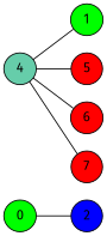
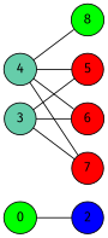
  graph {
    fontname="Fira Sans"
    rankdir=LR
    splines=false
    node [fillcolor=red fontname="Fira Sans" shape=ellipse style=filled]
    edge [fontname="Fira Sans"]
    0 [fillcolor=green height=0.3 width=0.3]
    2 [fillcolor=blue height=0.3 width=0.3]
-   1 [fillcolor=green height=0.3 width=0.3]
+   1 [fillcolor=green height=0.3 width=0.3 label=8]
+   3 [fillcolor=aquamarine3 height=0.3 width=0.3]
    5 [height=0.3 width=0.3]
    6 [height=0.3 width=0.3]
    7 [height=0.3 width=0.3]
    4 [fillcolor=aquamarine3 height=0.3 width=0.3]
    0 -- 2
+   3 -- 5
+   3 -- 6
+   3 -- 7
    4 -- 1
    4 -- 5
    4 -- 6
    4 -- 7
  }
